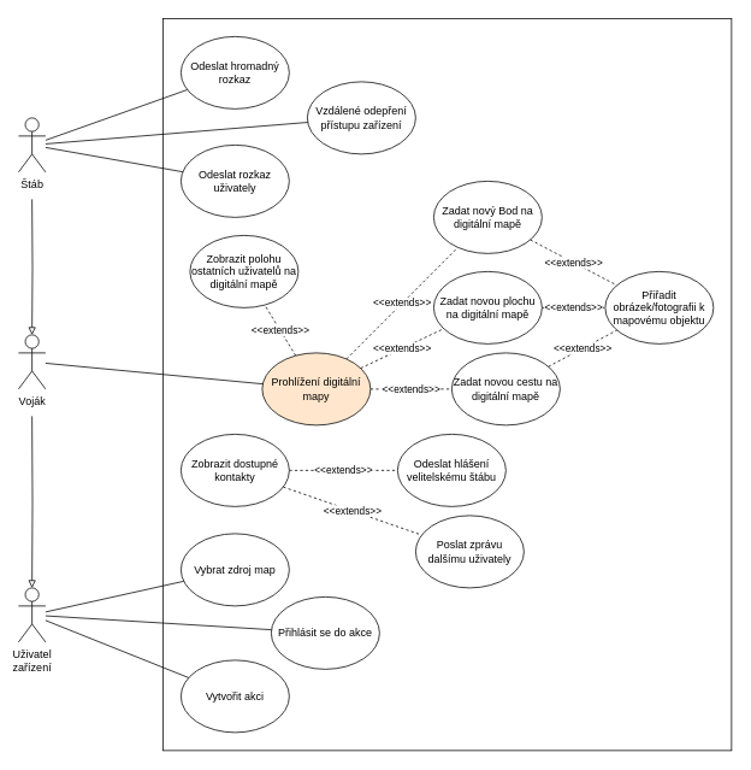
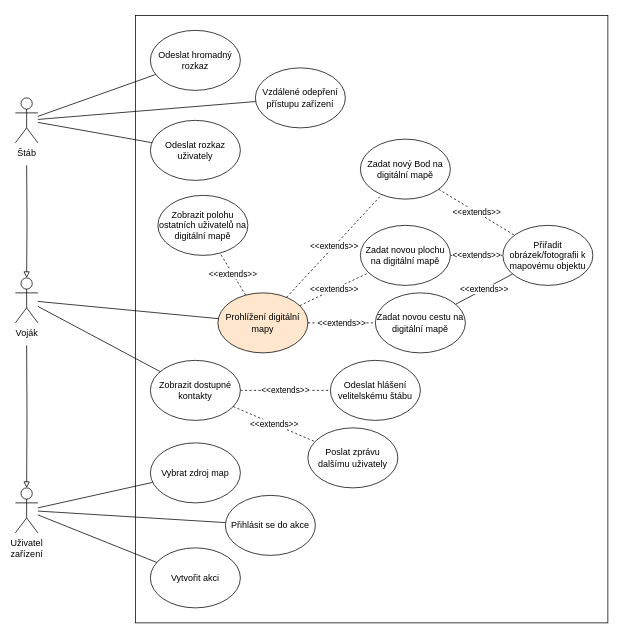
  <mxCell id="0" />
  <mxCell id="1" parent="0" />
  <mxCell id="2" value="&amp;lt;&amp;lt;extends&amp;gt;&amp;gt;" style="rounded=0;orthogonalLoop=1;jettySize=auto;html=1;endArrow=none;endFill=0;dashed=1;" edge="1" parent="1" source="3" target="9"><mxGeometry relative="1" as="geometry" /></mxCell>
- <mxCell id="3" value="Zadat nový Bod na digitální mapě" style="ellipse;whiteSpace=wrap;html=1;" vertex="1" parent="1"><mxGeometry x="480" y="200" width="120" height="80" as="geometry" /></mxCell>
+ <mxCell id="3" value="Zadat nový Bod na digitální mapě" style="ellipse;whiteSpace=wrap;html=1;" vertex="1" parent="1"><mxGeometry x="480" y="185" width="120" height="80" as="geometry" /></mxCell>
  <mxCell id="4" value="&amp;lt;&amp;lt;extends&amp;gt;&amp;gt;" style="rounded=0;orthogonalLoop=1;jettySize=auto;html=1;dashed=1;endArrow=none;endFill=0;" edge="1" parent="1" source="5" target="9"><mxGeometry relative="1" as="geometry" /></mxCell>
  <mxCell id="5" value="Zadat novou plochu na digitální mapě" style="ellipse;whiteSpace=wrap;html=1;" vertex="1" parent="1"><mxGeometry x="480" y="300" width="120" height="80" as="geometry" /></mxCell>
  <mxCell id="6" value="Zobrazit polohu ostatních uživatelů na digitální mapě" style="ellipse;whiteSpace=wrap;html=1;" vertex="1" parent="1"><mxGeometry x="210" y="260" width="120" height="80" as="geometry" /></mxCell>
- <mxCell id="7" value="&amp;lt;&amp;lt;extends&amp;gt;&amp;gt;" style="rounded=0;orthogonalLoop=1;jettySize=auto;html=1;dashed=1;endArrow=none;endFill=0;" edge="1" parent="1" source="8" target="9"><mxGeometry relative="1" as="geometry" /></mxCell>
+ <mxCell id="7" value="&amp;lt;&amp;lt;extends&amp;gt;&amp;gt;" style="rounded=0;orthogonalLoop=1;jettySize=auto;html=1;dashed=0;endArrow=none;endFill=0;" edge="1" parent="1" source="8" target="9"><mxGeometry relative="1" as="geometry" /></mxCell>
  <mxCell id="8" value="Zadat novou cestu na digitální mapě" style="ellipse;whiteSpace=wrap;html=1;" vertex="1" parent="1"><mxGeometry x="500" y="390" width="120" height="80" as="geometry" /></mxCell>
  <mxCell id="9" value="Přiřadit obrázek/fotografii k mapovému objektu" style="ellipse;whiteSpace=wrap;html=1;" vertex="1" parent="1"><mxGeometry x="670" y="300" width="120" height="80" as="geometry" /></mxCell>
  <mxCell id="10" value="&amp;lt;&amp;lt;extends&amp;gt;&amp;gt;" style="rounded=0;orthogonalLoop=1;jettySize=auto;html=1;dashed=1;endArrow=none;endFill=0;" edge="1" parent="1" source="12" target="13"><mxGeometry relative="1" as="geometry" /></mxCell>
  <mxCell id="11" value="&amp;lt;&amp;lt;extends&amp;gt;&amp;gt;" style="rounded=0;orthogonalLoop=1;jettySize=auto;html=1;dashed=1;endArrow=none;endFill=0;" edge="1" parent="1" source="12" target="14"><mxGeometry relative="1" as="geometry" /></mxCell>
  <mxCell id="12" value="Zobrazit dostupné kontakty" style="ellipse;whiteSpace=wrap;html=1;" vertex="1" parent="1"><mxGeometry x="200" y="480" width="120" height="80" as="geometry" /></mxCell>
  <mxCell id="13" value="Odeslat hlášení velitelskému štábu" style="ellipse;whiteSpace=wrap;html=1;" vertex="1" parent="1"><mxGeometry x="440" y="480" width="120" height="80" as="geometry" /></mxCell>
- <mxCell id="14" value="Poslat zprávu dalšímu uživately" style="ellipse;whiteSpace=wrap;html=1;" vertex="1" parent="1"><mxGeometry x="460" y="570" width="120" height="80" as="geometry" /></mxCell>
+ <mxCell id="14" value="Poslat zprávu dalšímu uživately" style="ellipse;whiteSpace=wrap;html=1;" vertex="1" parent="1"><mxGeometry x="410" y="570" width="120" height="80" as="geometry" /></mxCell>
  <mxCell id="15" value="Odeslat rozkaz uživately" style="ellipse;whiteSpace=wrap;html=1;" vertex="1" parent="1"><mxGeometry x="200" y="160" width="120" height="80" as="geometry" /></mxCell>
  <mxCell id="16" value="Vzdálené odepření přístupu zařízení" style="ellipse;whiteSpace=wrap;html=1;" vertex="1" parent="1"><mxGeometry x="340" y="90" width="120" height="80" as="geometry" /></mxCell>
  <mxCell id="17" value="&amp;lt;&amp;lt;extends&amp;gt;&amp;gt;" style="rounded=0;orthogonalLoop=1;jettySize=auto;html=1;dashed=1;endArrow=none;endFill=0;" edge="1" parent="1" source="21" target="6"><mxGeometry relative="1" as="geometry" /></mxCell>
  <mxCell id="18" value="&amp;lt;&amp;lt;extends&amp;gt;&amp;gt;" style="rounded=0;orthogonalLoop=1;jettySize=auto;html=1;dashed=1;endArrow=none;endFill=0;" edge="1" parent="1" source="21" target="3"><mxGeometry relative="1" as="geometry" /></mxCell>
  <mxCell id="19" value="&amp;lt;&amp;lt;extends&amp;gt;&amp;gt;" style="rounded=0;orthogonalLoop=1;jettySize=auto;html=1;dashed=1;endArrow=none;endFill=0;" edge="1" parent="1" source="21" target="5"><mxGeometry relative="1" as="geometry" /></mxCell>
  <mxCell id="20" value="&amp;lt;&amp;lt;extends&amp;gt;&amp;gt;" style="rounded=0;orthogonalLoop=1;jettySize=auto;html=1;dashed=1;endArrow=none;endFill=0;" edge="1" parent="1" source="21" target="8"><mxGeometry relative="1" as="geometry" /></mxCell>
  <mxCell id="21" value="Prohlížení digitální mapy" style="ellipse;whiteSpace=wrap;html=1;fillColor=#ffe6cc;" vertex="1" parent="1"><mxGeometry x="290" y="390" width="120" height="80" as="geometry" /></mxCell>
  <mxCell id="22" value="Vytvořit akci" style="ellipse;whiteSpace=wrap;html=1;" vertex="1" parent="1"><mxGeometry x="200" y="730" width="120" height="80" as="geometry" /></mxCell>
  <mxCell id="23" value="Přihlásit se do akce" style="ellipse;whiteSpace=wrap;html=1;" vertex="1" parent="1"><mxGeometry x="300" y="660" width="120" height="80" as="geometry" /></mxCell>
  <mxCell id="24" value="Odeslat hromadný rozkaz" style="ellipse;whiteSpace=wrap;html=1;" vertex="1" parent="1"><mxGeometry x="200" y="40" width="120" height="80" as="geometry" /></mxCell>
  <mxCell id="25" value="Vybrat zdroj map" style="ellipse;whiteSpace=wrap;html=1;" vertex="1" parent="1"><mxGeometry x="200" y="590" width="120" height="80" as="geometry" /></mxCell>
  <mxCell id="26" style="rounded=0;orthogonalLoop=1;jettySize=auto;html=1;endArrow=none;endFill=0;" edge="1" parent="1" source="29" target="22"><mxGeometry relative="1" as="geometry" /></mxCell>
  <mxCell id="27" style="rounded=0;orthogonalLoop=1;jettySize=auto;html=1;endArrow=none;endFill=0;" edge="1" parent="1" source="29" target="25"><mxGeometry relative="1" as="geometry" /></mxCell>
  <mxCell id="28" style="rounded=0;orthogonalLoop=1;jettySize=auto;html=1;endArrow=none;endFill=0;" edge="1" parent="1" source="29" target="23"><mxGeometry relative="1" as="geometry" /></mxCell>
  <mxCell id="29" value="Uživatel&lt;br&gt;zařízení" style="shape=umlActor;verticalLabelPosition=bottom;verticalAlign=top;html=1;outlineConnect=0;" vertex="1" parent="1"><mxGeometry x="20" y="650" width="30" height="60" as="geometry" /></mxCell>
  <mxCell id="30" style="edgeStyle=orthogonalEdgeStyle;rounded=0;orthogonalLoop=1;jettySize=auto;html=1;endArrow=block;endFill=0;" edge="1" parent="1" target="29"><mxGeometry relative="1" as="geometry"><mxPoint x="35" y="460" as="sourcePoint" /></mxGeometry></mxCell>
+ <mxCell id="31" style="rounded=0;orthogonalLoop=1;jettySize=auto;html=1;endArrow=none;endFill=0;" edge="1" parent="1" source="33" target="12"><mxGeometry relative="1" as="geometry" /></mxCell>
  <mxCell id="32" style="rounded=0;orthogonalLoop=1;jettySize=auto;html=1;endArrow=none;endFill=0;" edge="1" parent="1" source="33" target="21"><mxGeometry relative="1" as="geometry" /></mxCell>
  <mxCell id="33" value="Voják" style="shape=umlActor;verticalLabelPosition=bottom;verticalAlign=top;html=1;outlineConnect=0;" vertex="1" parent="1"><mxGeometry x="20" y="370" width="30" height="60" as="geometry" /></mxCell>
  <mxCell id="34" style="edgeStyle=orthogonalEdgeStyle;rounded=0;orthogonalLoop=1;jettySize=auto;html=1;endArrow=block;endFill=0;" edge="1" parent="1" target="33"><mxGeometry relative="1" as="geometry"><mxPoint x="35" y="220" as="sourcePoint" /></mxGeometry></mxCell>
  <mxCell id="35" style="rounded=0;orthogonalLoop=1;jettySize=auto;html=1;endArrow=none;endFill=0;" edge="1" parent="1" source="38" target="15"><mxGeometry relative="1" as="geometry" /></mxCell>
  <mxCell id="36" style="rounded=0;orthogonalLoop=1;jettySize=auto;html=1;endArrow=none;endFill=0;" edge="1" parent="1" source="38" target="24"><mxGeometry relative="1" as="geometry" /></mxCell>
  <mxCell id="37" style="rounded=0;orthogonalLoop=1;jettySize=auto;html=1;endArrow=none;endFill=0;" edge="1" parent="1" source="38" target="16"><mxGeometry relative="1" as="geometry" /></mxCell>
  <mxCell id="38" value="Štáb" style="shape=umlActor;verticalLabelPosition=bottom;verticalAlign=top;html=1;outlineConnect=0;" vertex="1" parent="1"><mxGeometry x="20" y="130" width="30" height="60" as="geometry" /></mxCell>
  <mxCell id="39" value="" style="rounded=0;whiteSpace=wrap;html=1;fillColor=none;" vertex="1" parent="1"><mxGeometry x="180" y="20" width="630" height="810" as="geometry" /></mxCell>
